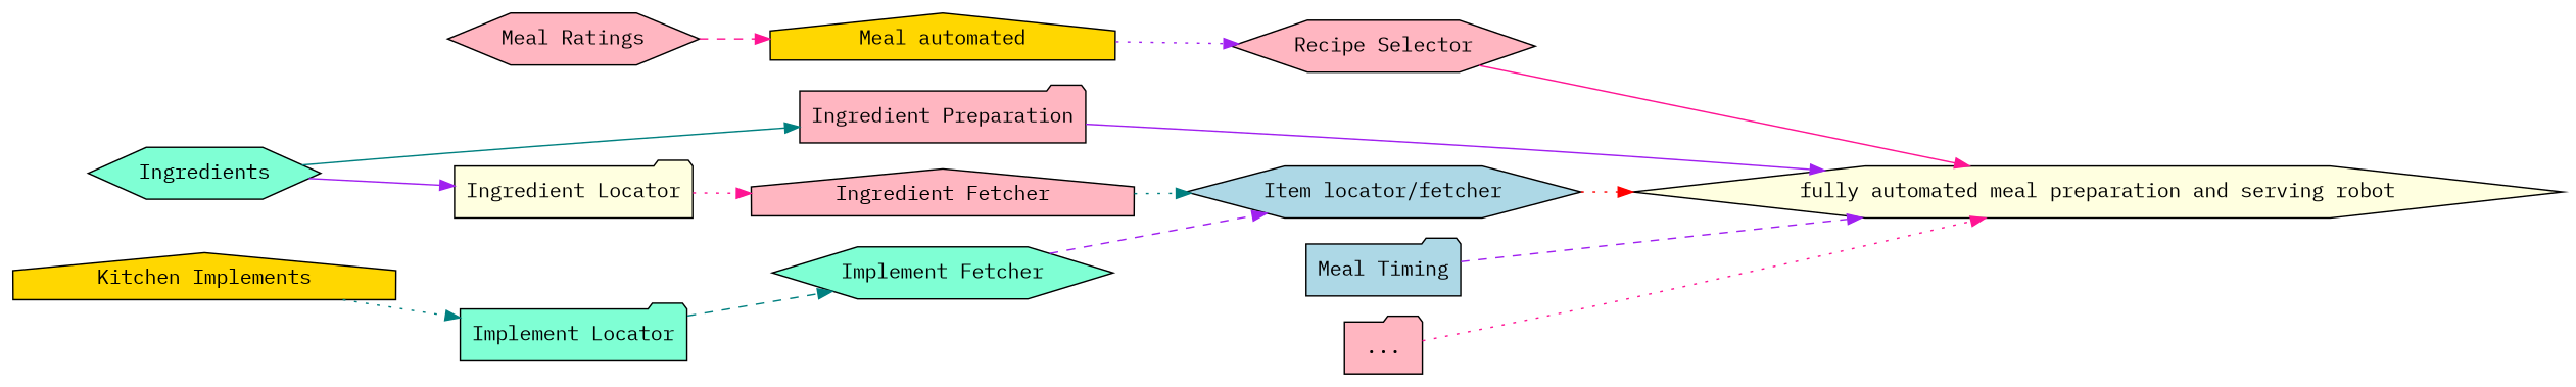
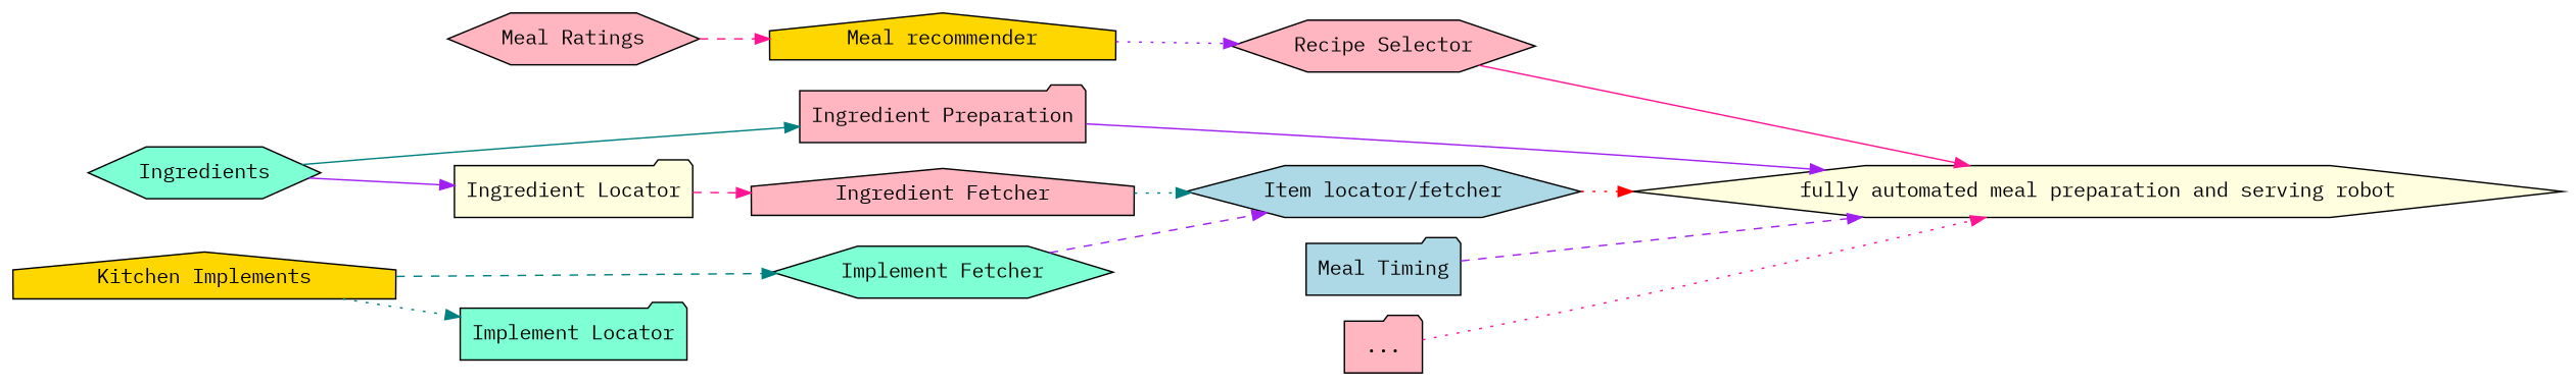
  digraph {
    fontname="IBM Plex Mono"
    rankdir=LR
    node [fillcolor=lightpink fontname="IBM Plex Mono" shape=hexagon style=filled]
    edge [color=purple fontname="IBM Plex Mono" style=dotted]
    n1 [label="Meal Ratings"]
-   n2 [fillcolor=gold label="Meal automated" shape=house]
+   n2 [fillcolor=gold label="Meal recommender" shape=house]
    n3 [label="Recipe Selector"]
    n4 [fillcolor=gold label="Kitchen Implements" shape=house]
    n5 [fillcolor=aquamarine label="Implement Locator" shape=folder]
    n6 [fillcolor=aquamarine label="Implement Fetcher"]
    n7 [fillcolor=aquamarine label=Ingredients]
    n8 [fillcolor=lightyellow label="Ingredient Locator" shape=folder]
    n9 [label="Ingredient Preparation" shape=folder]
    n10 [label="Ingredient Fetcher" shape=house]
    n11 [fillcolor=lightyellow label="fully automated meal preparation and serving robot"]
    n12 [fillcolor=lightblue label="Meal Timing" shape=folder]
    n13 [fillcolor=lightblue label="Item locator/fetcher"]
    n14 [label="..." shape=folder]
    n1 -> n2 [color=deeppink style=dashed]
    n2 -> n3
    n3 -> n11 [color=deeppink style=solid]
    n4 -> n5 [color=teal]
-   n5 -> n6 [color=teal style=dashed]
+   n4 -> n6 [color=teal style=dashed]
    n6 -> n13 [style=dashed]
    n7 -> n8 [style=solid]
    n7 -> n9 [color=teal style=solid]
-   n8 -> n10 [color=deeppink]
+   n8 -> n10 [color=deeppink style=dashed]
    n9 -> n11 [style=solid]
    n10 -> n13 [color=teal]
    n12 -> n11 [style=dashed]
    n13 -> n11 [color=red]
    n14 -> n11 [color=deeppink]
  }
